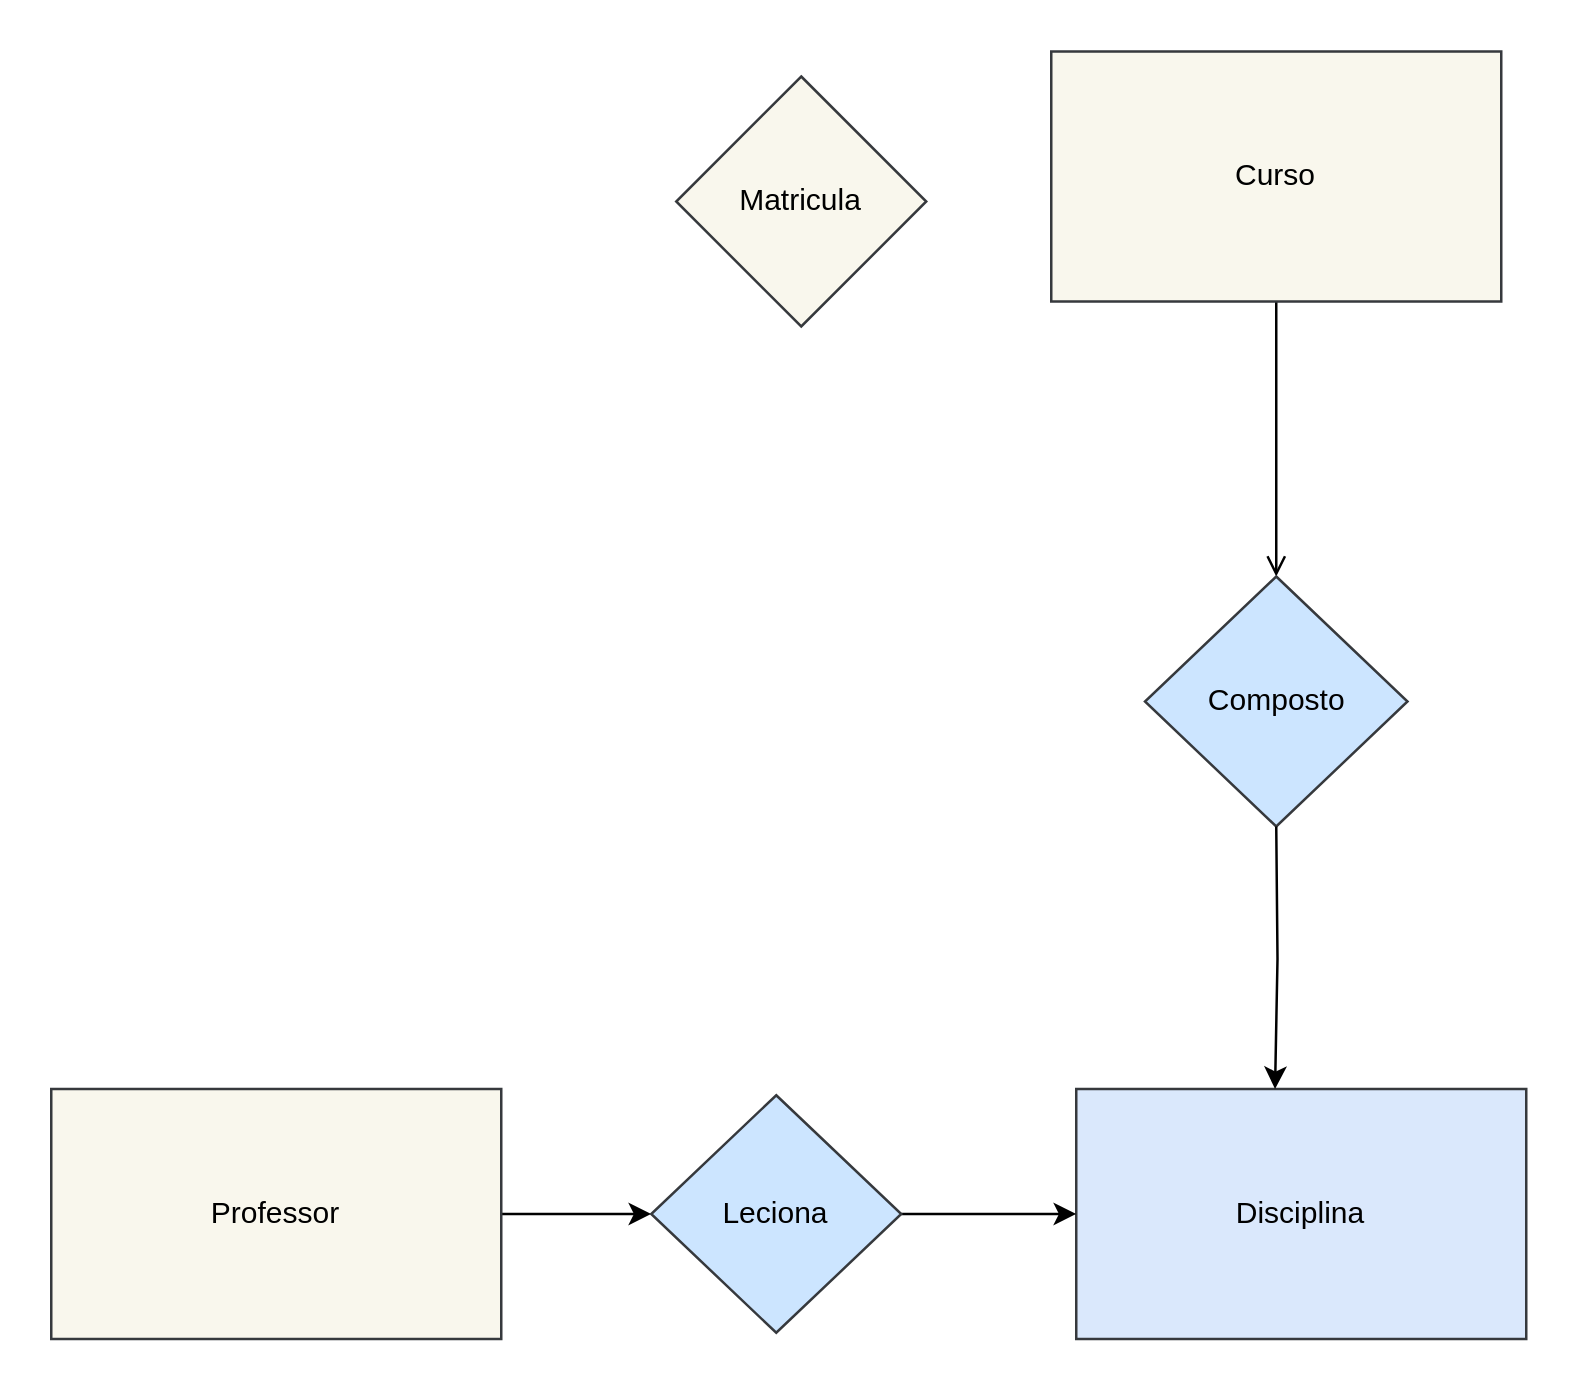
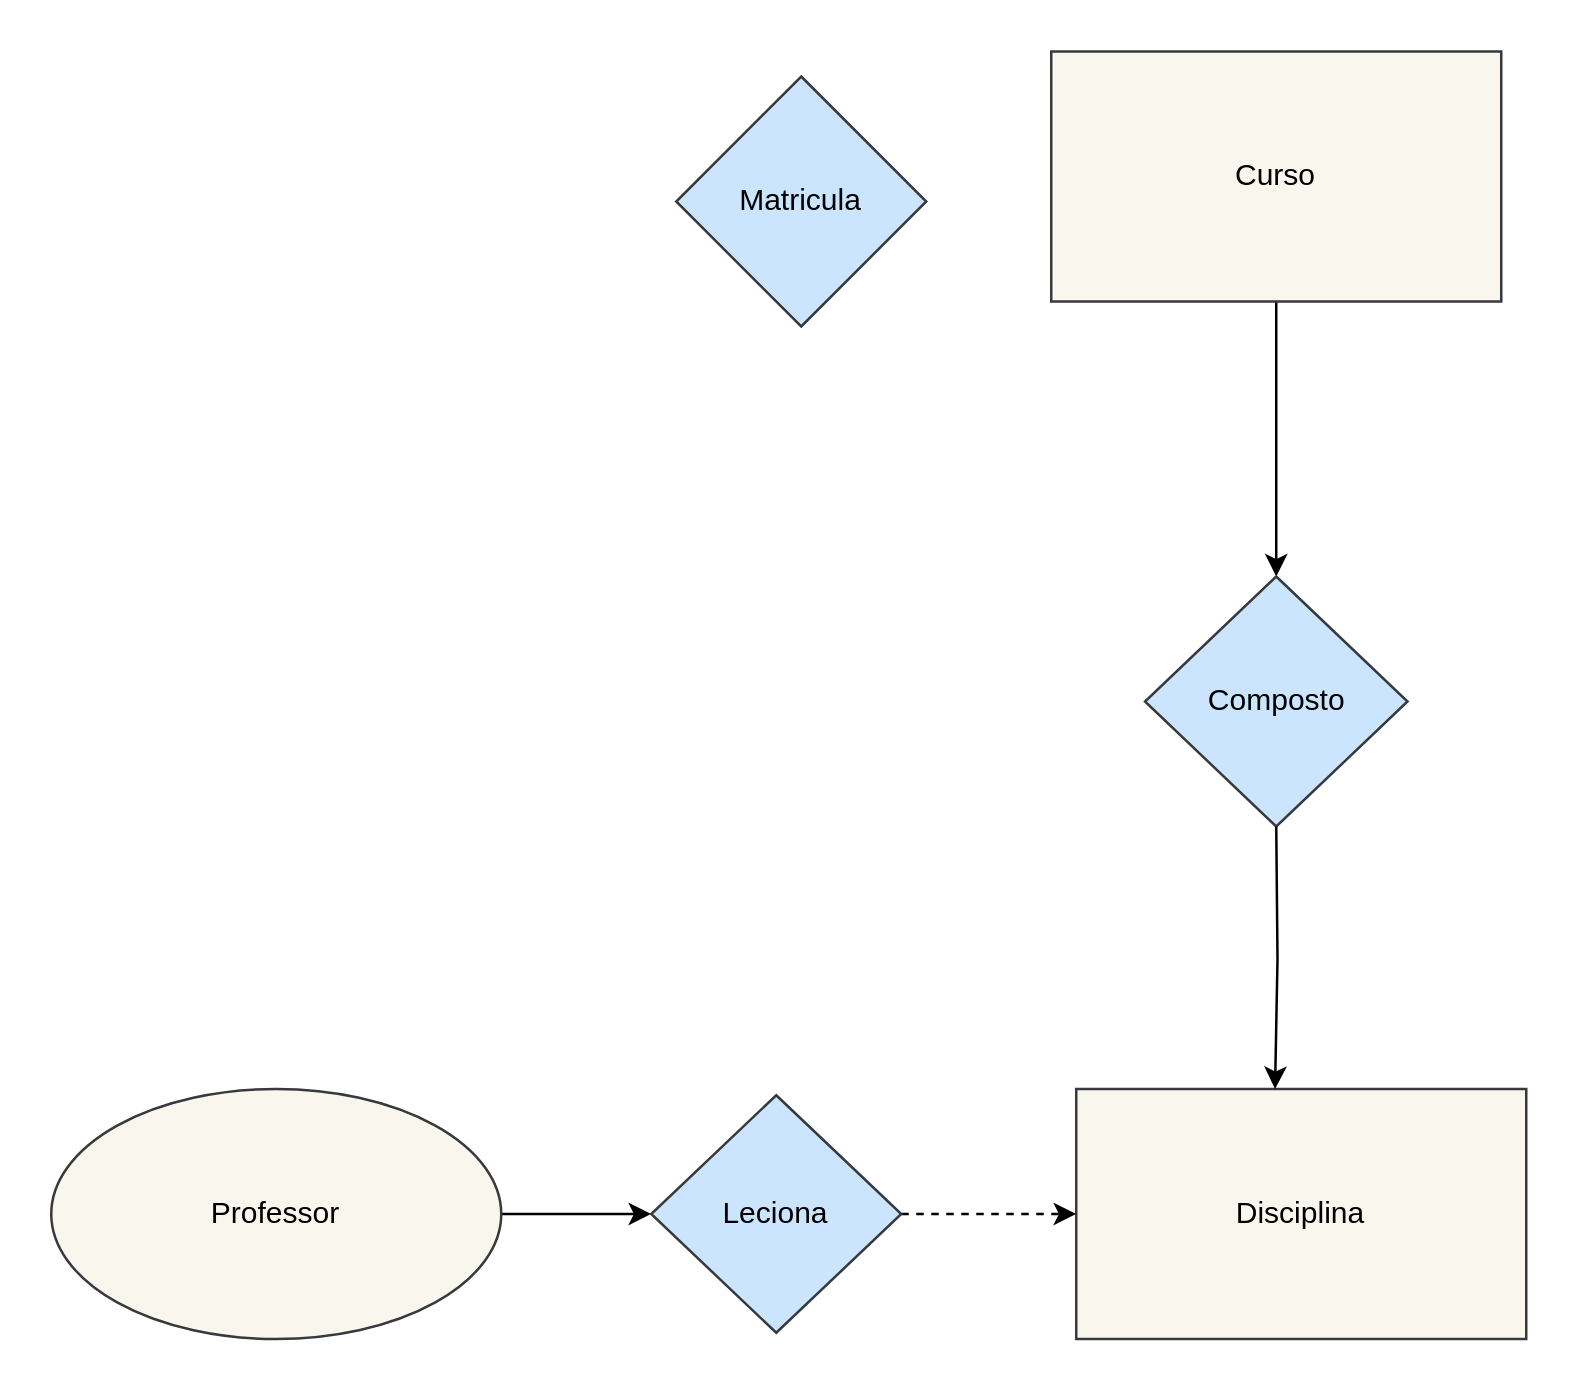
  <mxCell id="0" />
  <mxCell id="1" parent="0" />
- <mxCell id="2" value="Matricula" style="rhombus;whiteSpace=wrap;html=1;fillColor=#f9f7ed;strokeColor=#36393d;" vertex="1" parent="1"><mxGeometry x="270" y="30" width="100" height="100" as="geometry" /></mxCell>
- <mxCell id="3" style="edgeStyle=orthogonalEdgeStyle;rounded=0;orthogonalLoop=1;jettySize=auto;html=1;entryX=0.5;entryY=0;entryDx=0;entryDy=0;endArrow=open;" edge="1" parent="1" source="4" target="5"><mxGeometry relative="1" as="geometry" /></mxCell>
+ <mxCell id="2" value="Matricula" style="rhombus;whiteSpace=wrap;html=1;fillColor=#cce5ff;strokeColor=#36393d;" vertex="1" parent="1"><mxGeometry x="270" y="30" width="100" height="100" as="geometry" /></mxCell>
+ <mxCell id="3" style="edgeStyle=orthogonalEdgeStyle;rounded=0;orthogonalLoop=1;jettySize=auto;html=1;entryX=0.5;entryY=0;entryDx=0;entryDy=0;" edge="1" parent="1" source="4" target="5"><mxGeometry relative="1" as="geometry" /></mxCell>
  <mxCell id="4" value="Curso" style="rounded=0;whiteSpace=wrap;html=1;fillColor=#f9f7ed;strokeColor=#36393d;" vertex="1" parent="1"><mxGeometry x="420" y="20" width="180" height="100" as="geometry" /></mxCell>
  <mxCell id="5" value="Composto" style="rhombus;whiteSpace=wrap;html=1;fillColor=#cce5ff;strokeColor=#36393d;" vertex="1" parent="1"><mxGeometry x="457.5" y="230" width="105" height="100" as="geometry" /></mxCell>
- <mxCell id="6" value="Disciplina" style="rounded=0;whiteSpace=wrap;html=1;fillColor=#dae8fc;strokeColor=#36393d;" vertex="1" parent="1"><mxGeometry x="430" y="435" width="180" height="100" as="geometry" /></mxCell>
+ <mxCell id="6" value="Disciplina" style="rounded=0;whiteSpace=wrap;html=1;fillColor=#f9f7ed;strokeColor=#36393d;" vertex="1" parent="1"><mxGeometry x="430" y="435" width="180" height="100" as="geometry" /></mxCell>
  <mxCell id="7" style="edgeStyle=orthogonalEdgeStyle;rounded=0;orthogonalLoop=1;jettySize=auto;html=1;entryX=0.444;entryY=0.05;entryDx=0;entryDy=0;entryPerimeter=0;" edge="1" parent="1"><mxGeometry relative="1" as="geometry"><mxPoint x="510" y="330" as="sourcePoint" /><mxPoint x="509.52" y="435" as="targetPoint" /></mxGeometry></mxCell>
  <mxCell id="8" style="edgeStyle=orthogonalEdgeStyle;rounded=0;orthogonalLoop=1;jettySize=auto;html=1;" edge="1" parent="1" source="9"><mxGeometry relative="1" as="geometry"><mxPoint x="260" y="485" as="targetPoint" /></mxGeometry></mxCell>
- <mxCell id="9" value="Professor" style="rounded=0;whiteSpace=wrap;html=1;fillColor=#f9f7ed;strokeColor=#36393d;" vertex="1" parent="1"><mxGeometry x="20" y="435" width="180" height="100" as="geometry" /></mxCell>
- <mxCell id="10" style="edgeStyle=orthogonalEdgeStyle;rounded=0;orthogonalLoop=1;jettySize=auto;html=1;entryX=0;entryY=0.5;entryDx=0;entryDy=0;" edge="1" parent="1" source="11" target="6"><mxGeometry relative="1" as="geometry" /></mxCell>
+ <mxCell id="9" value="Professor" style="ellipse;whiteSpace=wrap;html=1;fillColor=#f9f7ed;strokeColor=#36393d;" vertex="1" parent="1"><mxGeometry x="20" y="435" width="180" height="100" as="geometry" /></mxCell>
+ <mxCell id="10" style="edgeStyle=orthogonalEdgeStyle;rounded=0;orthogonalLoop=1;jettySize=auto;html=1;entryX=0;entryY=0.5;entryDx=0;entryDy=0;dashed=1;" edge="1" parent="1" source="11" target="6"><mxGeometry relative="1" as="geometry" /></mxCell>
  <mxCell id="11" value="Leciona" style="rhombus;whiteSpace=wrap;html=1;fillColor=#cce5ff;strokeColor=#36393d;" vertex="1" parent="1"><mxGeometry x="260" y="437.5" width="100" height="95" as="geometry" /></mxCell>
